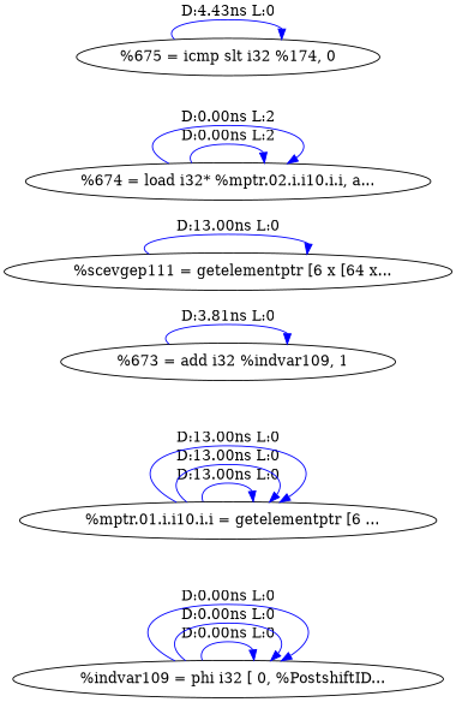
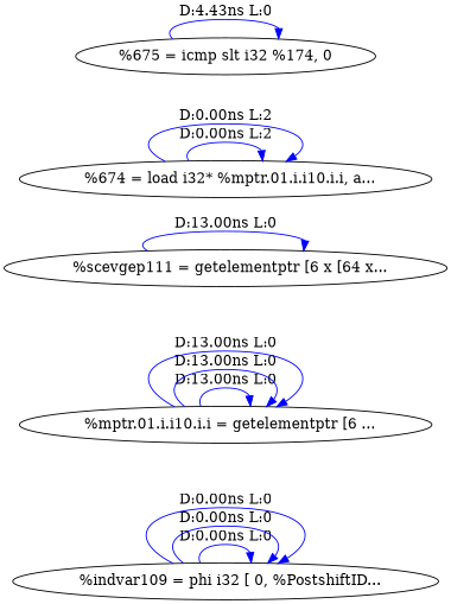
  digraph {
    rankdir=LR
    edge [color=blue]
    n1 [label="  %indvar109 = phi i32 [ 0, %PostshiftID..."]
    n2 [label="  %mptr.01.i.i10.i.i = getelementptr [6 ..."]
-   n3 [label="  %673 = add i32 %indvar109, 1"]
    n4 [label="  %scevgep111 = getelementptr [6 x [64 x..."]
-   n5 [label="%674 = load i32* %mptr.02.i.i10.i.i, a..."]
+   n5 [label="  %674 = load i32* %mptr.01.i.i10.i.i, a..."]
    n6 [label="%675 = icmp slt i32 %174, 0"]
    n1 -> n1 [label="D:0.00ns L:0"]
    n1 -> n1 [label="D:0.00ns L:0"]
    n1 -> n1 [label="D:0.00ns L:0"]
    n2 -> n2 [label="D:13.00ns L:0"]
    n2 -> n2 [label="D:13.00ns L:0"]
    n2 -> n2 [label="D:13.00ns L:0"]
-   n3 -> n3 [label="D:3.81ns L:0"]
    n4 -> n4 [label="D:13.00ns L:0"]
    n5 -> n5 [label="D:0.00ns L:2"]
    n5 -> n5 [label="D:0.00ns L:2"]
    n6 -> n6 [label="D:4.43ns L:0"]
  }
